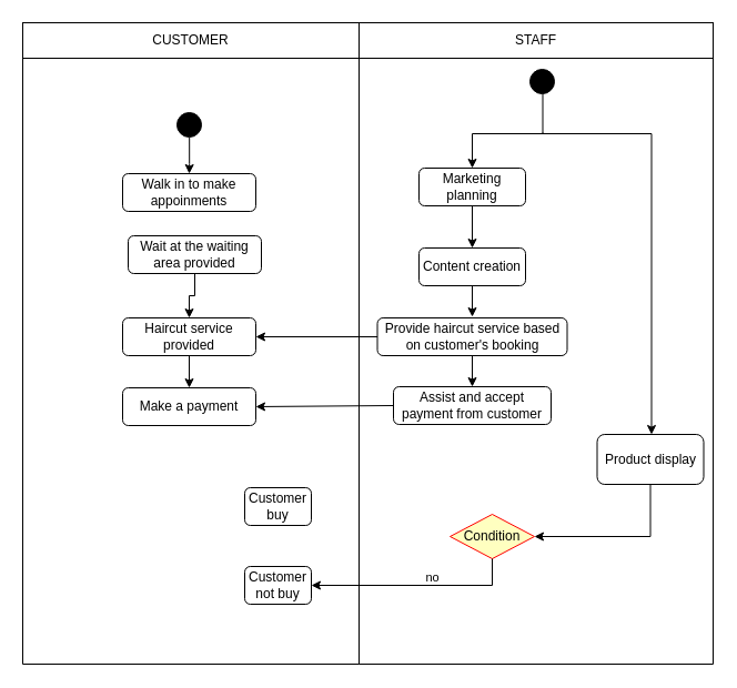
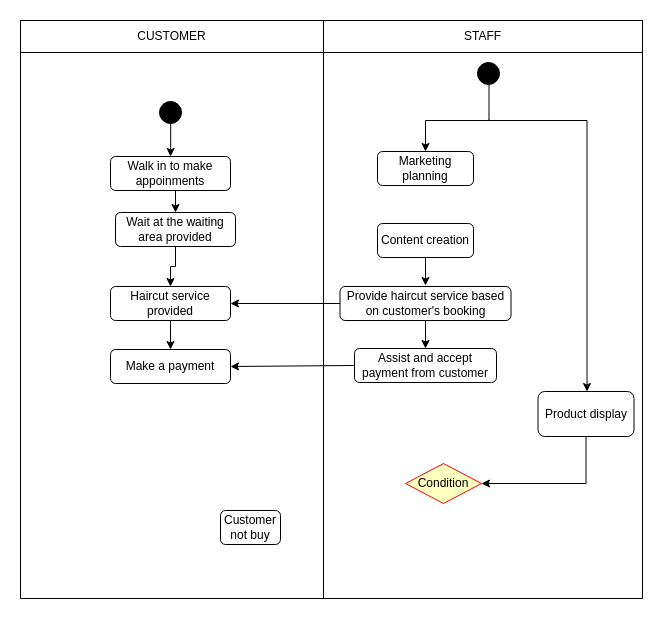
  <mxCell id="0" />
  <mxCell id="1" parent="0" />
  <mxCell id="2" value="" style="swimlane;startSize=0;" parent="1" vertex="1"><mxGeometry x="20" y="20" width="303" height="578" as="geometry" /></mxCell>
+ <mxCell id="3" style="edgeStyle=orthogonalEdgeStyle;rounded=0;orthogonalLoop=1;jettySize=auto;html=1;exitX=0.5;exitY=1;exitDx=0;exitDy=0;entryX=0.5;entryY=0;entryDx=0;entryDy=0;" edge="1" parent="2" source="4" target="6"><mxGeometry relative="1" as="geometry" /></mxCell>
  <mxCell id="4" value="Walk in to make appoinments" style="rounded=1;whiteSpace=wrap;html=1;" vertex="1" parent="2"><mxGeometry x="90" y="136" width="120" height="34" as="geometry" /></mxCell>
  <mxCell id="5" style="edgeStyle=orthogonalEdgeStyle;rounded=0;orthogonalLoop=1;jettySize=auto;html=1;exitX=0.5;exitY=1;exitDx=0;exitDy=0;entryX=0.5;entryY=0;entryDx=0;entryDy=0;" edge="1" parent="2" source="6" target="8"><mxGeometry relative="1" as="geometry" /></mxCell>
  <mxCell id="6" value="Wait at the waiting area provided" style="rounded=1;whiteSpace=wrap;html=1;" vertex="1" parent="2"><mxGeometry x="95" y="192" width="120" height="34" as="geometry" /></mxCell>
  <mxCell id="7" style="edgeStyle=orthogonalEdgeStyle;rounded=0;orthogonalLoop=1;jettySize=auto;html=1;exitX=0.5;exitY=1;exitDx=0;exitDy=0;entryX=0.5;entryY=0;entryDx=0;entryDy=0;" edge="1" parent="2" source="8" target="9"><mxGeometry relative="1" as="geometry" /></mxCell>
  <mxCell id="8" value="Haircut service provided" style="rounded=1;whiteSpace=wrap;html=1;" vertex="1" parent="2"><mxGeometry x="90" y="266" width="120" height="34" as="geometry" /></mxCell>
  <mxCell id="9" value="Make a payment" style="rounded=1;whiteSpace=wrap;html=1;" vertex="1" parent="2"><mxGeometry x="90" y="329" width="120" height="34" as="geometry" /></mxCell>
  <mxCell id="10" style="edgeStyle=orthogonalEdgeStyle;rounded=0;orthogonalLoop=1;jettySize=auto;html=1;exitX=0.506;exitY=0.877;exitDx=0;exitDy=0;exitPerimeter=0;" edge="1" parent="2" source="11" target="4"><mxGeometry relative="1" as="geometry" /></mxCell>
  <mxCell id="11" value="" style="ellipse;html=1;shape=startState;fillColor=#000000;strokeColor=#000000;" vertex="1" parent="2"><mxGeometry x="135" y="77" width="30" height="30" as="geometry" /></mxCell>
- <mxCell id="12" value="Customer buy" style="rounded=1;whiteSpace=wrap;html=1;" vertex="1" parent="2"><mxGeometry x="200" y="419" width="60" height="34" as="geometry" /></mxCell>
  <mxCell id="13" value="Customer not buy" style="rounded=1;whiteSpace=wrap;html=1;" vertex="1" parent="2"><mxGeometry x="200" y="490" width="60" height="34" as="geometry" /></mxCell>
  <mxCell id="14" value="CUSTOMER" style="html=1;whiteSpace=wrap;" vertex="1" parent="2"><mxGeometry width="303" height="32" as="geometry" /></mxCell>
  <mxCell id="15" value="" style="swimlane;startSize=0;" vertex="1" parent="1"><mxGeometry x="323" y="20" width="319" height="578" as="geometry" /></mxCell>
  <mxCell id="16" style="edgeStyle=orthogonalEdgeStyle;rounded=0;orthogonalLoop=1;jettySize=auto;html=1;exitX=0.517;exitY=0.867;exitDx=0;exitDy=0;entryX=0.5;entryY=0;entryDx=0;entryDy=0;exitPerimeter=0;" edge="1" parent="15" source="17" target="19"><mxGeometry relative="1" as="geometry"><Array as="points"><mxPoint x="165" y="100" /><mxPoint x="102" y="100" /></Array></mxGeometry></mxCell>
  <mxCell id="17" value="" style="ellipse;html=1;shape=startState;fillColor=#000000;strokeColor=#000000;" vertex="1" parent="15"><mxGeometry x="150" y="38" width="30" height="30" as="geometry" /></mxCell>
- <mxCell id="18" style="edgeStyle=orthogonalEdgeStyle;rounded=0;orthogonalLoop=1;jettySize=auto;html=1;exitX=0.5;exitY=1;exitDx=0;exitDy=0;entryX=0.5;entryY=0;entryDx=0;entryDy=0;" edge="1" parent="15" source="19" target="21"><mxGeometry relative="1" as="geometry" /></mxCell>
  <mxCell id="19" value="Marketing planning" style="rounded=1;whiteSpace=wrap;html=1;" vertex="1" parent="15"><mxGeometry x="54" y="131" width="96" height="34" as="geometry" /></mxCell>
  <mxCell id="20" style="edgeStyle=orthogonalEdgeStyle;rounded=0;orthogonalLoop=1;jettySize=auto;html=1;exitX=0.5;exitY=1;exitDx=0;exitDy=0;entryX=0.5;entryY=0;entryDx=0;entryDy=0;" edge="1" parent="15" source="21"><mxGeometry relative="1" as="geometry"><mxPoint x="102" y="265" as="targetPoint" /></mxGeometry></mxCell>
  <mxCell id="21" value="Content creation" style="rounded=1;whiteSpace=wrap;html=1;" vertex="1" parent="15"><mxGeometry x="54" y="203" width="96" height="34" as="geometry" /></mxCell>
  <mxCell id="22" style="edgeStyle=orthogonalEdgeStyle;rounded=0;orthogonalLoop=1;jettySize=auto;html=1;exitX=0.5;exitY=1;exitDx=0;exitDy=0;entryX=0.5;entryY=0;entryDx=0;entryDy=0;" edge="1" parent="15" target="24"><mxGeometry relative="1" as="geometry"><mxPoint x="102" y="299" as="sourcePoint" /></mxGeometry></mxCell>
  <mxCell id="23" value="Provide haircut service based on customer's booking" style="rounded=1;whiteSpace=wrap;html=1;" vertex="1" parent="15"><mxGeometry x="16.5" y="266" width="171" height="34" as="geometry" /></mxCell>
  <mxCell id="24" value="Assist and accept payment from customer" style="rounded=1;whiteSpace=wrap;html=1;" vertex="1" parent="15"><mxGeometry x="31" y="328" width="142" height="34" as="geometry" /></mxCell>
  <mxCell id="25" style="edgeStyle=orthogonalEdgeStyle;rounded=0;orthogonalLoop=1;jettySize=auto;html=1;exitX=0.5;exitY=1;exitDx=0;exitDy=0;entryX=1;entryY=0.5;entryDx=0;entryDy=0;" edge="1" parent="15" source="26" target="28"><mxGeometry relative="1" as="geometry" /></mxCell>
  <mxCell id="26" value="Product display" style="rounded=1;whiteSpace=wrap;html=1;" vertex="1" parent="15"><mxGeometry x="214.5" y="371" width="96" height="45" as="geometry" /></mxCell>
  <mxCell id="27" style="edgeStyle=orthogonalEdgeStyle;rounded=0;orthogonalLoop=1;jettySize=auto;html=1;entryX=0.5;entryY=0;entryDx=0;entryDy=0;" edge="1" parent="15"><mxGeometry relative="1" as="geometry"><mxPoint x="165.5" y="99" as="sourcePoint" /><mxPoint x="263.5" y="371" as="targetPoint" /><Array as="points"><mxPoint x="165" y="100" /><mxPoint x="264" y="100" /></Array></mxGeometry></mxCell>
  <mxCell id="28" value="Condition" style="rhombus;whiteSpace=wrap;html=1;fontColor=#000000;fillColor=#ffffc0;strokeColor=#ff0000;" vertex="1" parent="15"><mxGeometry x="82" y="443" width="76" height="40" as="geometry" /></mxCell>
  <mxCell id="29" value="STAFF" style="html=1;whiteSpace=wrap;" vertex="1" parent="15"><mxGeometry width="319" height="32" as="geometry" /></mxCell>
  <mxCell id="30" style="rounded=0;orthogonalLoop=1;jettySize=auto;html=1;exitX=0;exitY=0.5;exitDx=0;exitDy=0;entryX=1;entryY=0.5;entryDx=0;entryDy=0;" edge="1" parent="1" source="23" target="8"><mxGeometry relative="1" as="geometry" /></mxCell>
  <mxCell id="31" style="rounded=0;orthogonalLoop=1;jettySize=auto;html=1;exitX=0;exitY=0.5;exitDx=0;exitDy=0;entryX=1;entryY=0.5;entryDx=0;entryDy=0;" edge="1" parent="1" source="24" target="9"><mxGeometry relative="1" as="geometry" /></mxCell>
- <mxCell id="32" style="edgeStyle=orthogonalEdgeStyle;rounded=0;orthogonalLoop=1;jettySize=auto;html=1;exitX=0.5;exitY=1;exitDx=0;exitDy=0;entryX=1;entryY=0.5;entryDx=0;entryDy=0;" edge="1" parent="1" source="28" target="13"><mxGeometry relative="1" as="geometry" /></mxCell>
- <mxCell id="33" value="no" style="edgeLabel;html=1;align=center;verticalAlign=middle;resizable=0;points=[];" vertex="1" connectable="0" parent="32"><mxGeometry x="-0.267" y="-1" relative="1" as="geometry"><mxPoint x="-10" y="-7" as="offset" /></mxGeometry></mxCell>
